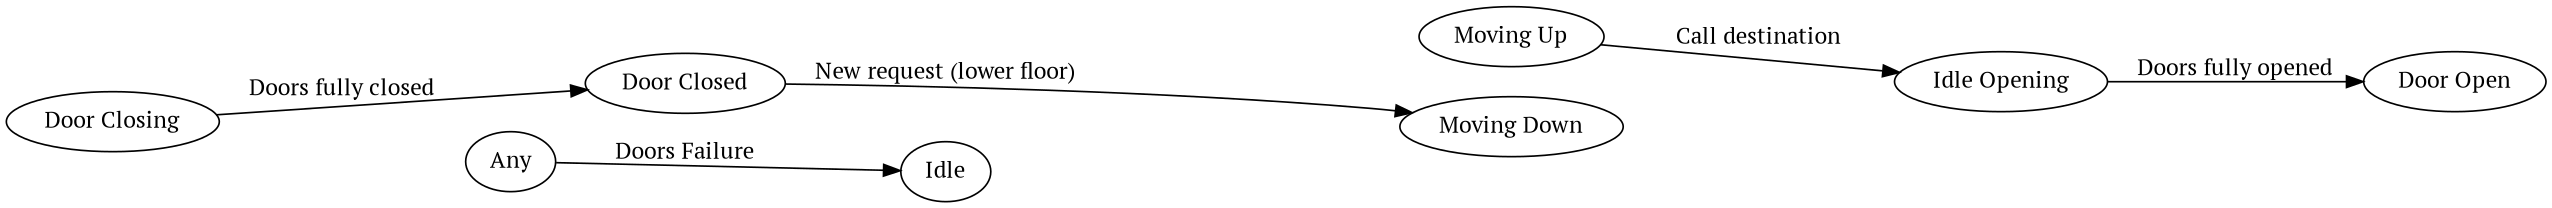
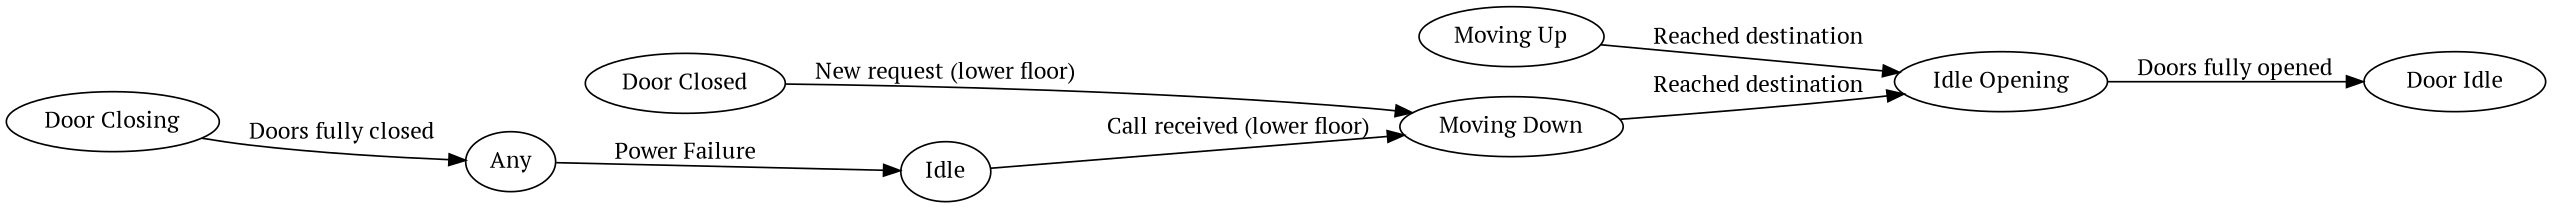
  digraph {
    fontname="PT Serif"
    rankdir=LR
    node [fontname="PT Serif" shape=ellipse]
    edge [fontname="PT Serif"]
    Idle
    "Moving Down"
    n3 [label="Idle Opening"]
    "Moving Up"
-   "Door Open"
+   "Door Open" [label="Door Idle"]
    "Door Closing"
    "Door Closed"
    Any
+   Idle -> "Moving Down" [label="Call received (lower floor)"]
+   "Moving Down" -> n3 [label="Reached destination"]
    n3 -> "Door Open" [label="Doors fully opened"]
-   "Moving Up" -> n3 [label="Call destination"]
-   "Door Closing" -> "Door Closed" [label="Doors fully closed"]
+   "Moving Up" -> n3 [label="Reached destination"]
+   "Door Closing" -> Any [label="Doors fully closed"]
    "Door Closed" -> "Moving Down" [label="New request (lower floor)"]
-   Any -> Idle [label="Doors Failure"]
+   Any -> Idle [label="Power Failure"]
  }
